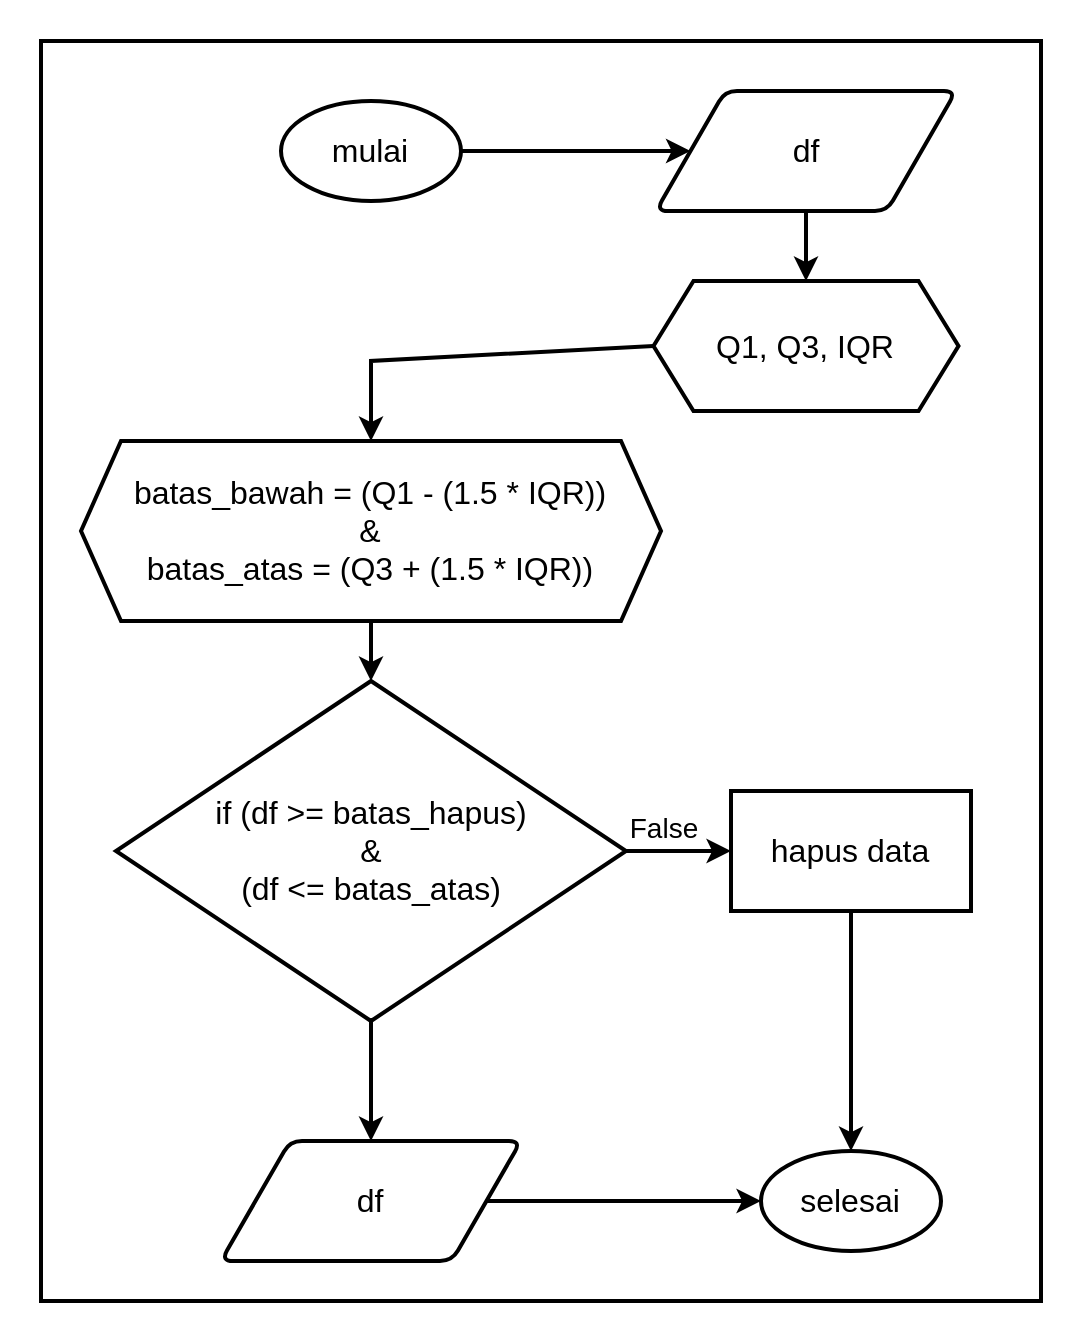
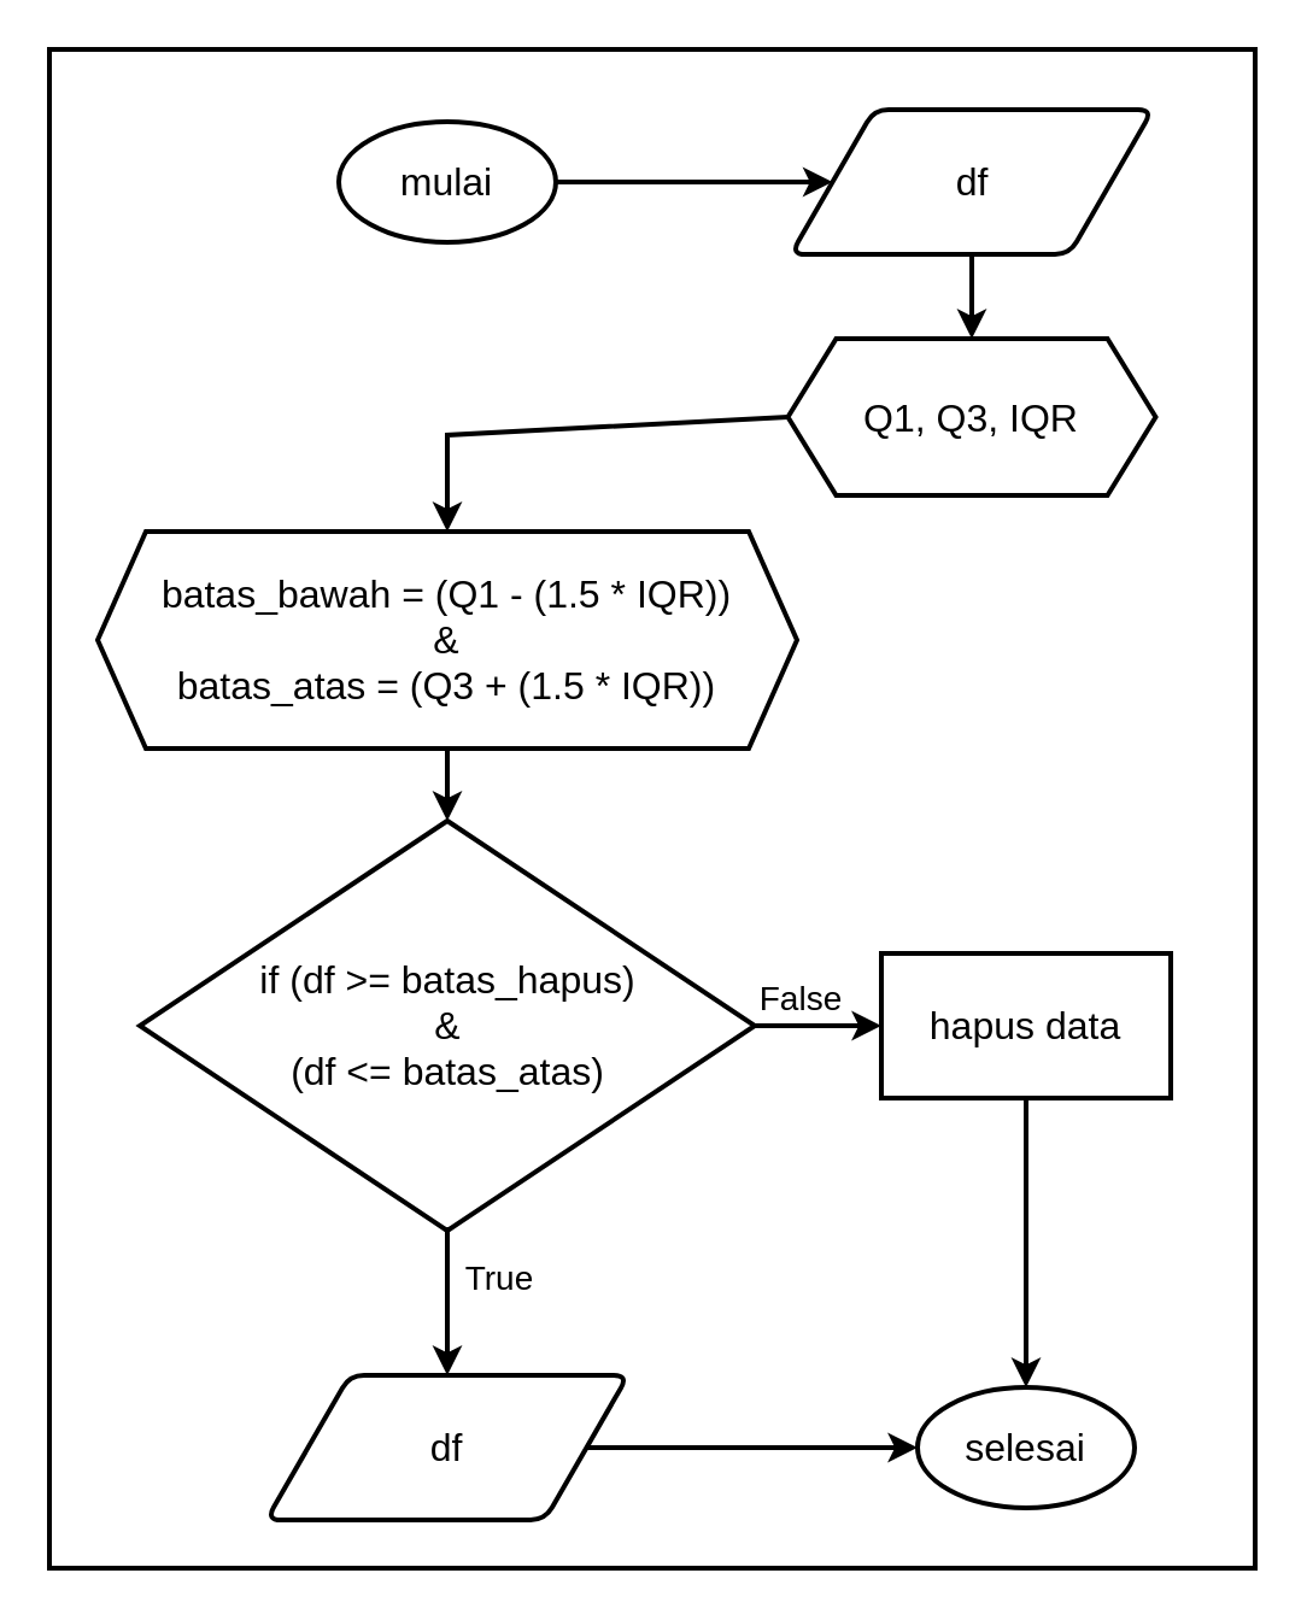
  <mxCell id="0" />
  <mxCell id="1" parent="0" />
  <mxCell id="2" value="" style="group" parent="1" vertex="1" connectable="0"><mxGeometry x="20" y="20" width="500" height="630" as="geometry" /></mxCell>
  <mxCell id="3" value="" style="rounded=0;whiteSpace=wrap;html=1;strokeWidth=2;container=0;" parent="2" vertex="1"><mxGeometry width="500" height="630" as="geometry" /></mxCell>
  <mxCell id="4" value="&lt;font style=&quot;font-size: 16px&quot;&gt;mulai&lt;/font&gt;" style="strokeWidth=2;html=1;shape=mxgraph.flowchart.start_1;whiteSpace=wrap;container=0;" parent="2" vertex="1"><mxGeometry x="120" y="30" width="90" height="50" as="geometry" /></mxCell>
  <mxCell id="5" value="&lt;font style=&quot;font-size: 16px&quot;&gt;df&lt;/font&gt;" style="shape=parallelogram;html=1;strokeWidth=2;perimeter=parallelogramPerimeter;whiteSpace=wrap;rounded=1;arcSize=12;size=0.23;container=0;" parent="2" vertex="1"><mxGeometry x="307.5" y="25" width="150" height="60" as="geometry" /></mxCell>
  <mxCell id="6" value="" style="endArrow=classic;html=1;strokeWidth=2;exitX=1;exitY=0.5;exitDx=0;exitDy=0;exitPerimeter=0;entryX=0;entryY=0.5;entryDx=0;entryDy=0;" parent="2" source="4" target="5" edge="1"><mxGeometry x="20" width="50" height="50" as="geometry"><mxPoint x="520" y="280" as="sourcePoint" /><mxPoint x="570" y="230" as="targetPoint" /></mxGeometry></mxCell>
  <mxCell id="7" value="&lt;span style=&quot;font-size: 16px&quot;&gt;selesai&lt;/span&gt;" style="strokeWidth=2;html=1;shape=mxgraph.flowchart.start_1;whiteSpace=wrap;container=0;" parent="2" vertex="1"><mxGeometry x="360" y="555" width="90" height="50" as="geometry" /></mxCell>
  <mxCell id="8" value="&lt;font style=&quot;font-size: 16px&quot;&gt;df&lt;/font&gt;" style="shape=parallelogram;html=1;strokeWidth=2;perimeter=parallelogramPerimeter;whiteSpace=wrap;rounded=1;arcSize=12;size=0.23;container=0;" parent="2" vertex="1"><mxGeometry x="90" y="550" width="150" height="60" as="geometry" /></mxCell>
  <mxCell id="9" value="" style="endArrow=classic;html=1;exitX=1;exitY=0.5;exitDx=0;exitDy=0;entryX=0;entryY=0.5;entryDx=0;entryDy=0;entryPerimeter=0;strokeWidth=2;" parent="2" source="8" target="7" edge="1"><mxGeometry x="20" width="50" height="50" as="geometry"><mxPoint x="500" y="790" as="sourcePoint" /><mxPoint x="550" y="740" as="targetPoint" /></mxGeometry></mxCell>
  <mxCell id="10" value="&lt;font style=&quot;font-size: 16px&quot;&gt;if (df &amp;gt;= batas_hapus)&lt;br&gt;&amp;amp;&lt;br&gt;(df &amp;lt;= batas_atas)&lt;/font&gt;" style="rhombus;whiteSpace=wrap;html=1;strokeWidth=2;container=0;" parent="2" vertex="1"><mxGeometry x="37.5" y="320" width="255" height="170" as="geometry" /></mxCell>
  <mxCell id="11" value="" style="endArrow=classic;html=1;strokeWidth=2;exitX=0.5;exitY=1;exitDx=0;exitDy=0;entryX=0.5;entryY=0;entryDx=0;entryDy=0;" parent="2" source="10" target="8" edge="1"><mxGeometry x="20" width="50" height="50" as="geometry"><mxPoint x="330" y="680" as="sourcePoint" /><mxPoint x="380" y="630" as="targetPoint" /></mxGeometry></mxCell>
  <mxCell id="12" value="" style="endArrow=classic;html=1;strokeWidth=2;exitX=0.5;exitY=1;exitDx=0;exitDy=0;entryX=0.5;entryY=0;entryDx=0;entryDy=0;" parent="2" source="5" target="18" edge="1"><mxGeometry x="20" width="50" height="50" as="geometry"><mxPoint x="520" y="260" as="sourcePoint" /><mxPoint x="383" y="150" as="targetPoint" /></mxGeometry></mxCell>
  <mxCell id="13" value="&lt;font style=&quot;font-size: 16px&quot;&gt;hapus data&lt;/font&gt;" style="rounded=0;whiteSpace=wrap;html=1;strokeWidth=2;container=0;" parent="2" vertex="1"><mxGeometry x="345" y="375" width="120" height="60" as="geometry" /></mxCell>
  <mxCell id="14" value="" style="endArrow=classic;html=1;strokeWidth=2;exitX=1;exitY=0.5;exitDx=0;exitDy=0;entryX=0;entryY=0.5;entryDx=0;entryDy=0;" parent="2" source="10" target="13" edge="1"><mxGeometry x="20" width="50" height="50" as="geometry"><mxPoint x="270" y="360" as="sourcePoint" /><mxPoint x="320" y="310" as="targetPoint" /></mxGeometry></mxCell>
  <mxCell id="15" value="" style="endArrow=classic;html=1;strokeWidth=2;exitX=0.5;exitY=1;exitDx=0;exitDy=0;entryX=0.5;entryY=0;entryDx=0;entryDy=0;entryPerimeter=0;" parent="2" source="13" target="7" edge="1"><mxGeometry x="20" width="50" height="50" as="geometry"><mxPoint x="370" y="500" as="sourcePoint" /><mxPoint x="420" y="450" as="targetPoint" /></mxGeometry></mxCell>
  <mxCell id="16" value="&lt;font style=&quot;font-size: 14px&quot;&gt;False&lt;/font&gt;" style="text;html=1;strokeColor=none;fillColor=none;align=center;verticalAlign=middle;whiteSpace=wrap;rounded=0;container=0;" parent="2" vertex="1"><mxGeometry x="292" y="384" width="40" height="20" as="geometry" /></mxCell>
+ <mxCell id="17" value="&lt;font style=&quot;font-size: 14px&quot;&gt;True&lt;/font&gt;" style="text;html=1;strokeColor=none;fillColor=none;align=center;verticalAlign=middle;whiteSpace=wrap;rounded=0;container=0;" parent="2" vertex="1"><mxGeometry x="167" y="500" width="40" height="20" as="geometry" /></mxCell>
  <mxCell id="18" value="&lt;font style=&quot;font-size: 16px&quot;&gt;Q1, Q3, IQR&lt;/font&gt;" style="shape=hexagon;perimeter=hexagonPerimeter2;whiteSpace=wrap;html=1;fixedSize=1;strokeWidth=2;" parent="2" vertex="1"><mxGeometry x="306.25" y="120" width="152.5" height="65" as="geometry" /></mxCell>
  <mxCell id="19" value="&lt;font style=&quot;font-size: 16px&quot;&gt;batas_bawah = (Q1 - (1.5 * IQR))&lt;br&gt;&amp;amp;&lt;br&gt;batas_atas = (Q3 + (1.5 * IQR))&lt;/font&gt;" style="shape=hexagon;perimeter=hexagonPerimeter2;whiteSpace=wrap;html=1;fixedSize=1;strokeWidth=2;" parent="2" vertex="1"><mxGeometry x="20" y="200" width="290" height="90" as="geometry" /></mxCell>
  <mxCell id="20" value="" style="endArrow=classic;html=1;strokeWidth=2;exitX=0.5;exitY=1;exitDx=0;exitDy=0;entryX=0.5;entryY=0;entryDx=0;entryDy=0;" parent="2" source="19" target="10" edge="1"><mxGeometry width="50" height="50" relative="1" as="geometry"><mxPoint x="180" y="260" as="sourcePoint" /><mxPoint x="230" y="210" as="targetPoint" /></mxGeometry></mxCell>
  <mxCell id="21" value="" style="endArrow=classic;html=1;strokeWidth=2;exitX=0;exitY=0.5;exitDx=0;exitDy=0;entryX=0.5;entryY=0;entryDx=0;entryDy=0;rounded=0;" parent="2" source="18" target="19" edge="1"><mxGeometry width="50" height="50" relative="1" as="geometry"><mxPoint x="180" y="260" as="sourcePoint" /><mxPoint x="230" y="210" as="targetPoint" /><Array as="points"><mxPoint x="165" y="160" /></Array></mxGeometry></mxCell>
